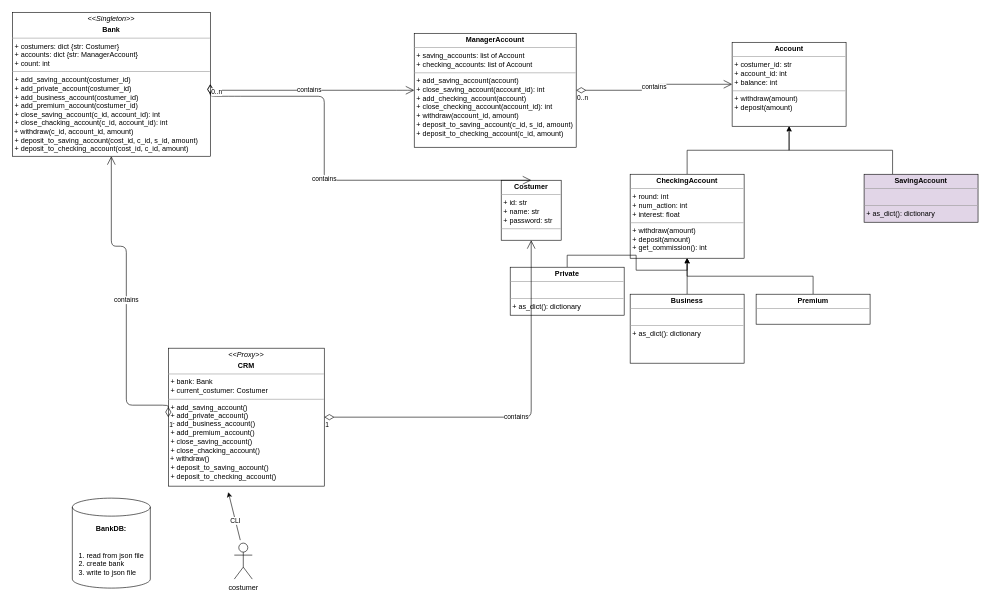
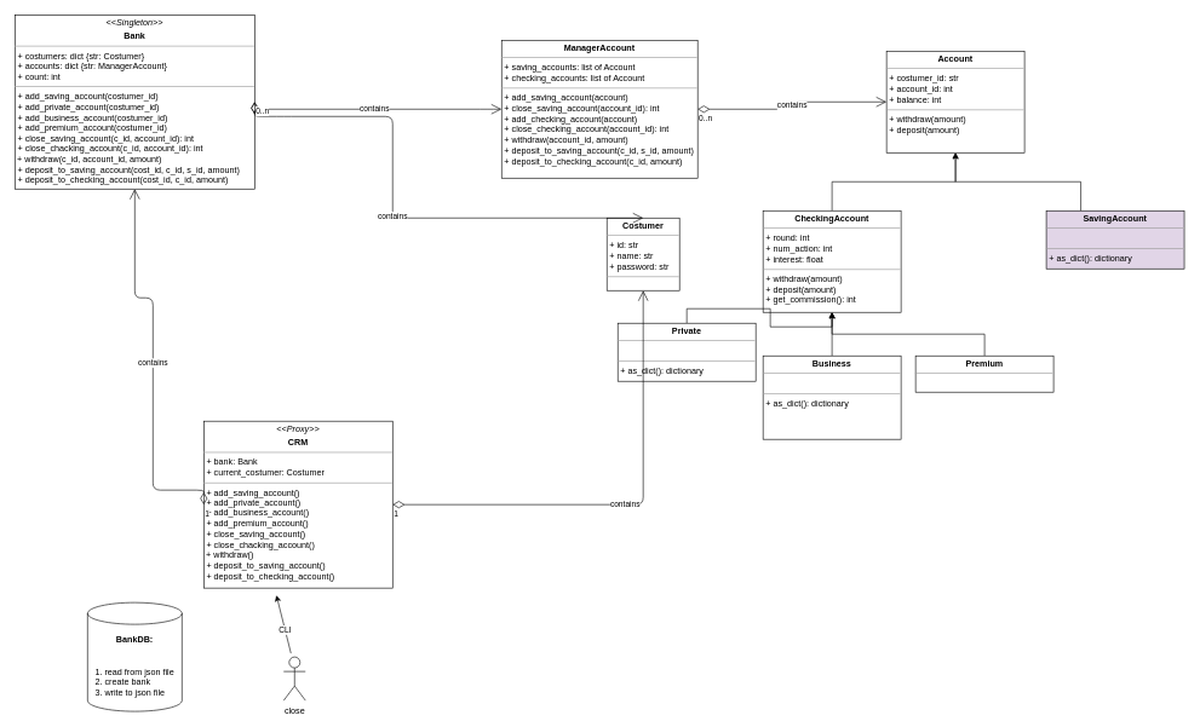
  <mxCell id="0" />
  <mxCell id="1" parent="0" />
  <mxCell id="2" value="&lt;p style=&quot;margin: 0px ; margin-top: 4px ; text-align: center&quot;&gt;&lt;b&gt;Account&lt;/b&gt;&lt;/p&gt;&lt;hr size=&quot;1&quot;&gt;&lt;p style=&quot;margin: 0px ; margin-left: 4px&quot;&gt;+ costumer_id: str&lt;br&gt;+ account_id: int&lt;/p&gt;&lt;p style=&quot;margin: 0px ; margin-left: 4px&quot;&gt;+ balance: int&lt;/p&gt;&lt;hr size=&quot;1&quot;&gt;&lt;p style=&quot;margin: 0px ; margin-left: 4px&quot;&gt;+ withdraw(amount)&lt;br&gt;+ deposit(amount)&lt;/p&gt;" style="verticalAlign=top;align=left;overflow=fill;fontSize=12;fontFamily=Helvetica;html=1;rounded=0;shadow=0;comic=0;labelBackgroundColor=none;strokeWidth=1" vertex="1" parent="1"><mxGeometry x="1220" y="70" width="190" height="140" as="geometry" /></mxCell>
  <mxCell id="3" style="edgeStyle=orthogonalEdgeStyle;rounded=0;orthogonalLoop=1;jettySize=auto;html=1;entryX=0.5;entryY=1;entryDx=0;entryDy=0;" edge="1" parent="1" source="4" target="2"><mxGeometry relative="1" as="geometry" /></mxCell>
  <mxCell id="4" value="&lt;p style=&quot;margin: 0px ; margin-top: 4px ; text-align: center&quot;&gt;&lt;b&gt;CheckingAccount&lt;/b&gt;&lt;/p&gt;&lt;hr size=&quot;1&quot;&gt;&lt;p style=&quot;margin: 0px ; margin-left: 4px&quot;&gt;+ round: int&lt;br&gt;+ num_action: int&lt;/p&gt;&lt;p style=&quot;margin: 0px ; margin-left: 4px&quot;&gt;+ interest: float&lt;/p&gt;&lt;hr size=&quot;1&quot;&gt;&lt;p style=&quot;margin: 0px ; margin-left: 4px&quot;&gt;+ withdraw(amount)&lt;br&gt;+ deposit(amount)&lt;/p&gt;&lt;p style=&quot;margin: 0px ; margin-left: 4px&quot;&gt;+ get_commission(): int&lt;/p&gt;" style="verticalAlign=top;align=left;overflow=fill;fontSize=12;fontFamily=Helvetica;html=1;rounded=0;shadow=0;comic=0;labelBackgroundColor=none;strokeWidth=1" vertex="1" parent="1"><mxGeometry x="1050" y="290" width="190" height="140" as="geometry" /></mxCell>
  <mxCell id="5" style="edgeStyle=orthogonalEdgeStyle;rounded=0;orthogonalLoop=1;jettySize=auto;html=1;exitX=0.25;exitY=0;exitDx=0;exitDy=0;entryX=0.5;entryY=1;entryDx=0;entryDy=0;" edge="1" parent="1" source="6" target="2"><mxGeometry relative="1" as="geometry"><mxPoint x="1530" y="350" as="targetPoint" /></mxGeometry></mxCell>
  <mxCell id="6" value="&lt;p style=&quot;margin: 0px ; margin-top: 4px ; text-align: center&quot;&gt;&lt;b&gt;SavingAccount&lt;/b&gt;&lt;/p&gt;&lt;hr size=&quot;1&quot;&gt;&lt;p style=&quot;margin: 0px ; margin-left: 4px&quot;&gt;&lt;br&gt;&lt;/p&gt;&lt;hr size=&quot;1&quot;&gt;&lt;p style=&quot;margin: 0px ; margin-left: 4px&quot;&gt;+ as_dict(): dictionary&lt;br&gt;&lt;/p&gt;" style="verticalAlign=top;align=left;overflow=fill;fontSize=12;fontFamily=Helvetica;html=1;rounded=0;shadow=0;comic=0;labelBackgroundColor=none;strokeWidth=1;fillColor=#e1d5e7;" vertex="1" parent="1"><mxGeometry x="1440" y="290" width="190" height="80" as="geometry" /></mxCell>
  <mxCell id="7" style="edgeStyle=orthogonalEdgeStyle;rounded=0;orthogonalLoop=1;jettySize=auto;html=1;exitX=0.5;exitY=0;exitDx=0;exitDy=0;entryX=0.5;entryY=1;entryDx=0;entryDy=0;" edge="1" parent="1" source="8" target="4"><mxGeometry relative="1" as="geometry" /></mxCell>
  <mxCell id="8" value="&lt;p style=&quot;margin: 0px ; margin-top: 4px ; text-align: center&quot;&gt;&lt;b&gt;Premium&lt;/b&gt;&lt;/p&gt;&lt;hr size=&quot;1&quot;&gt;&lt;p style=&quot;margin: 0px ; margin-left: 4px&quot;&gt;&lt;br&gt;&lt;/p&gt;&lt;hr size=&quot;1&quot;&gt;&lt;p style=&quot;margin: 0px ; margin-left: 4px&quot;&gt;+ as_dict(): dictionary&lt;br&gt;&lt;/p&gt;" style="verticalAlign=top;align=left;overflow=fill;fontSize=12;fontFamily=Helvetica;html=1;rounded=0;shadow=0;comic=0;labelBackgroundColor=none;strokeWidth=1" vertex="1" parent="1"><mxGeometry x="1260" y="490" width="190" height="50" as="geometry" /></mxCell>
  <mxCell id="9" style="edgeStyle=orthogonalEdgeStyle;rounded=0;orthogonalLoop=1;jettySize=auto;html=1;exitX=0.5;exitY=0;exitDx=0;exitDy=0;entryX=0.5;entryY=1;entryDx=0;entryDy=0;" edge="1" parent="1" source="10" target="4"><mxGeometry relative="1" as="geometry" /></mxCell>
  <mxCell id="10" value="&lt;p style=&quot;margin: 0px ; margin-top: 4px ; text-align: center&quot;&gt;&lt;b&gt;Business&lt;/b&gt;&lt;/p&gt;&lt;hr size=&quot;1&quot;&gt;&lt;p style=&quot;margin: 0px ; margin-left: 4px&quot;&gt;&lt;br&gt;&lt;/p&gt;&lt;hr size=&quot;1&quot;&gt;&lt;p style=&quot;margin: 0px ; margin-left: 4px&quot;&gt;+ as_dict(): dictionary&lt;br&gt;&lt;/p&gt;" style="verticalAlign=top;align=left;overflow=fill;fontSize=12;fontFamily=Helvetica;html=1;rounded=0;shadow=0;comic=0;labelBackgroundColor=none;strokeWidth=1" vertex="1" parent="1"><mxGeometry x="1050" y="490" width="190" height="115" as="geometry" /></mxCell>
  <mxCell id="11" style="edgeStyle=orthogonalEdgeStyle;rounded=0;orthogonalLoop=1;jettySize=auto;html=1;entryX=0.5;entryY=1;entryDx=0;entryDy=0;exitX=0.5;exitY=0;exitDx=0;exitDy=0;" edge="1" parent="1" source="12" target="4"><mxGeometry relative="1" as="geometry" /></mxCell>
  <mxCell id="12" value="&lt;p style=&quot;margin: 0px ; margin-top: 4px ; text-align: center&quot;&gt;&lt;b&gt;Private&lt;/b&gt;&lt;/p&gt;&lt;hr size=&quot;1&quot;&gt;&lt;p style=&quot;margin: 0px ; margin-left: 4px&quot;&gt;&lt;br&gt;&lt;/p&gt;&lt;hr size=&quot;1&quot;&gt;&lt;p style=&quot;margin: 0px ; margin-left: 4px&quot;&gt;+ as_dict(): dictionary&lt;br&gt;&lt;/p&gt;" style="verticalAlign=top;align=left;overflow=fill;fontSize=12;fontFamily=Helvetica;html=1;rounded=0;shadow=0;comic=0;labelBackgroundColor=none;strokeWidth=1" vertex="1" parent="1"><mxGeometry x="850" y="445" width="190" height="80" as="geometry" /></mxCell>
  <mxCell id="13" value="&lt;p style=&quot;margin: 0px ; margin-top: 4px ; text-align: center&quot;&gt;&lt;b&gt;ManagerAccount&lt;/b&gt;&lt;/p&gt;&lt;hr size=&quot;1&quot;&gt;&lt;p style=&quot;margin: 0px ; margin-left: 4px&quot;&gt;+ saving_accounts: list of Account&lt;br&gt;+ checking_accounts: list of Account&lt;/p&gt;&lt;hr size=&quot;1&quot;&gt;&lt;p style=&quot;margin: 0px ; margin-left: 4px&quot;&gt;+ add_saving_account(account)&lt;/p&gt;&lt;p style=&quot;margin: 0px ; margin-left: 4px&quot;&gt;+ close_saving_account(account_id): int&lt;br&gt;&lt;/p&gt;&lt;p style=&quot;margin: 0px 0px 0px 4px&quot;&gt;+ add_checking_account(account)&lt;/p&gt;&lt;p style=&quot;margin: 0px 0px 0px 4px&quot;&gt;+ close_checking_account(account_id): int&lt;/p&gt;&lt;p style=&quot;margin: 0px 0px 0px 4px&quot;&gt;+ withdraw(account_id, amount)&lt;/p&gt;&lt;p style=&quot;margin: 0px 0px 0px 4px&quot;&gt;+ deposit_to_saving_account(c_id, s_id, amount)&lt;/p&gt;&lt;p style=&quot;margin: 0px 0px 0px 4px&quot;&gt;+ deposit_to_checking_account(c_id, amount)&lt;/p&gt;" style="verticalAlign=top;align=left;overflow=fill;fontSize=12;fontFamily=Helvetica;html=1;rounded=0;shadow=0;comic=0;labelBackgroundColor=none;strokeWidth=1" vertex="1" parent="1"><mxGeometry x="690" y="55" width="270" height="190" as="geometry" /></mxCell>
  <mxCell id="14" value="contains" style="endArrow=open;html=1;endSize=12;startArrow=diamondThin;startSize=14;startFill=0;edgeStyle=orthogonalEdgeStyle;entryX=0;entryY=0.5;entryDx=0;entryDy=0;exitX=1;exitY=0.5;exitDx=0;exitDy=0;" edge="1" parent="1" source="13" target="2"><mxGeometry relative="1" as="geometry"><mxPoint x="1040" y="180" as="sourcePoint" /><mxPoint x="1200" y="180" as="targetPoint" /></mxGeometry></mxCell>
  <mxCell id="15" value="0..n" style="edgeLabel;resizable=0;html=1;align=left;verticalAlign=top;" connectable="0" vertex="1" parent="14"><mxGeometry x="-1" relative="1" as="geometry" /></mxCell>
  <mxCell id="16" value="&lt;p style=&quot;margin: 0px ; margin-top: 4px ; text-align: center&quot;&gt;&lt;i&gt;&amp;lt;&amp;lt;Singleton&amp;gt;&amp;gt;&lt;/i&gt;&lt;/p&gt;&lt;p style=&quot;margin: 0px ; margin-top: 4px ; text-align: center&quot;&gt;&lt;b&gt;Bank&lt;/b&gt;&lt;/p&gt;&lt;hr size=&quot;1&quot;&gt;&lt;p style=&quot;margin: 0px ; margin-left: 4px&quot;&gt;+ costumers: dict {str: Costumer}&lt;br&gt;+ accounts: dict {str: ManagerAccount}&lt;/p&gt;&lt;p style=&quot;margin: 0px ; margin-left: 4px&quot;&gt;+ count: int&lt;/p&gt;&lt;hr size=&quot;1&quot;&gt;&lt;p style=&quot;margin: 0px ; margin-left: 4px&quot;&gt;+ add_saving_account(costumer_id)&lt;/p&gt;&lt;p style=&quot;margin: 0px 0px 0px 4px&quot;&gt;+ add_private_account(costumer_id)&lt;/p&gt;&lt;div&gt;&lt;p style=&quot;margin: 0px 0px 0px 4px&quot;&gt;+ add_business_account(costumer_id)&lt;/p&gt;&lt;/div&gt;&lt;div&gt;&lt;p style=&quot;margin: 0px 0px 0px 4px&quot;&gt;+ add_premium&lt;span&gt;_account(costumer_id)&lt;/span&gt;&lt;/p&gt;&lt;p style=&quot;margin: 0px 0px 0px 4px&quot;&gt;&lt;span&gt;+ close_saving_account(c_id, account_id): int&lt;/span&gt;&lt;/p&gt;&lt;p style=&quot;margin: 0px 0px 0px 4px&quot;&gt;&lt;span&gt;+ close_chacking_account(c_id, account_id): int&lt;/span&gt;&lt;/p&gt;&lt;/div&gt;&lt;div&gt;&amp;nbsp;+ withdraw(c_id, account_id, amount)&lt;/div&gt;&lt;p style=&quot;margin: 0px 0px 0px 4px&quot;&gt;+ deposit_to_saving_account(cost_id, c_id, s_id, amount)&lt;/p&gt;&lt;p style=&quot;margin: 0px 0px 0px 4px&quot;&gt;+ deposit_to_checking_account(cost_id, c_id, amount)&lt;/p&gt;" style="verticalAlign=top;align=left;overflow=fill;fontSize=12;fontFamily=Helvetica;html=1;rounded=0;shadow=0;comic=0;labelBackgroundColor=none;strokeWidth=1" vertex="1" parent="1"><mxGeometry x="20" y="20" width="330" height="240" as="geometry" /></mxCell>
  <mxCell id="17" value="contains" style="endArrow=open;html=1;endSize=12;startArrow=diamondThin;startSize=14;startFill=0;edgeStyle=orthogonalEdgeStyle;entryX=0;entryY=0.5;entryDx=0;entryDy=0;exitX=1;exitY=0.5;exitDx=0;exitDy=0;" edge="1" parent="1" source="16" target="13"><mxGeometry relative="1" as="geometry"><mxPoint x="550" y="400" as="sourcePoint" /><mxPoint x="810" y="390" as="targetPoint" /><Array as="points"><mxPoint x="670" y="150" /><mxPoint x="670" y="150" /></Array></mxGeometry></mxCell>
  <mxCell id="18" value="0..n" style="edgeLabel;resizable=0;html=1;align=left;verticalAlign=top;" connectable="0" vertex="1" parent="17"><mxGeometry x="-1" relative="1" as="geometry" /></mxCell>
  <mxCell id="19" value="&lt;p style=&quot;margin: 0px ; margin-top: 4px ; text-align: center&quot;&gt;&lt;b&gt;Costumer&lt;/b&gt;&lt;/p&gt;&lt;hr size=&quot;1&quot;&gt;&lt;p style=&quot;margin: 0px 0px 0px 4px&quot;&gt;+ id: str&lt;br&gt;+ name: str&lt;/p&gt;&lt;p style=&quot;margin: 0px 0px 0px 4px&quot;&gt;+ password: str&lt;/p&gt;&lt;hr size=&quot;1&quot;&gt;&lt;p style=&quot;margin: 0px ; margin-left: 4px&quot;&gt;&lt;br&gt;&lt;/p&gt;" style="verticalAlign=top;align=left;overflow=fill;fontSize=12;fontFamily=Helvetica;html=1;rounded=0;shadow=0;comic=0;labelBackgroundColor=none;strokeWidth=1" vertex="1" parent="1"><mxGeometry x="835" y="300" width="100" height="100" as="geometry" /></mxCell>
  <mxCell id="20" value="contains" style="endArrow=open;html=1;endSize=12;startArrow=diamondThin;startSize=14;startFill=0;edgeStyle=orthogonalEdgeStyle;entryX=0.5;entryY=0;entryDx=0;entryDy=0;exitX=1;exitY=0.5;exitDx=0;exitDy=0;" edge="1" parent="1" source="16" target="19"><mxGeometry relative="1" as="geometry"><mxPoint x="470" y="160" as="sourcePoint" /><mxPoint x="700" y="160" as="targetPoint" /><Array as="points"><mxPoint x="390" y="160" /><mxPoint x="540" y="160" /><mxPoint x="540" y="310" /></Array></mxGeometry></mxCell>
  <mxCell id="21" value="0..n" style="edgeLabel;resizable=0;html=1;align=left;verticalAlign=top;" connectable="0" vertex="1" parent="20"><mxGeometry x="-1" relative="1" as="geometry" /></mxCell>
  <mxCell id="22" value="&lt;p style=&quot;margin: 0px ; margin-top: 4px ; text-align: center&quot;&gt;&lt;i&gt;&amp;lt;&amp;lt;Proxy&amp;gt;&amp;gt;&lt;/i&gt;&lt;/p&gt;&lt;p style=&quot;margin: 0px ; margin-top: 4px ; text-align: center&quot;&gt;&lt;b&gt;CRM&lt;/b&gt;&lt;/p&gt;&lt;hr size=&quot;1&quot;&gt;&lt;p style=&quot;margin: 0px ; margin-left: 4px&quot;&gt;+ bank: Bank&lt;/p&gt;&lt;p style=&quot;margin: 0px ; margin-left: 4px&quot;&gt;+ current_costumer: Costumer&lt;/p&gt;&lt;hr size=&quot;1&quot;&gt;&lt;p style=&quot;margin: 0px 0px 0px 4px&quot;&gt;+ add_saving_account()&lt;/p&gt;&lt;p style=&quot;margin: 0px 0px 0px 4px&quot;&gt;+ add_private_account()&lt;/p&gt;&lt;div&gt;&lt;p style=&quot;margin: 0px 0px 0px 4px&quot;&gt;+ add_business_account()&lt;/p&gt;&lt;/div&gt;&lt;div&gt;&lt;p style=&quot;margin: 0px 0px 0px 4px&quot;&gt;+ add_premium_account()&lt;/p&gt;&lt;p style=&quot;margin: 0px 0px 0px 4px&quot;&gt;+ close_saving_account()&lt;/p&gt;&lt;p style=&quot;margin: 0px 0px 0px 4px&quot;&gt;+ close_chacking_account()&lt;/p&gt;&lt;/div&gt;&lt;div&gt;&amp;nbsp;+ withdraw()&lt;/div&gt;&lt;p style=&quot;margin: 0px 0px 0px 4px&quot;&gt;+ deposit_to_saving_account()&lt;/p&gt;&lt;p style=&quot;margin: 0px 0px 0px 4px&quot;&gt;+ deposit_to_checking_account()&lt;/p&gt;" style="verticalAlign=top;align=left;overflow=fill;fontSize=12;fontFamily=Helvetica;html=1;rounded=0;shadow=0;comic=0;labelBackgroundColor=none;strokeWidth=1" vertex="1" parent="1"><mxGeometry x="280" y="580" width="260" height="230" as="geometry" /></mxCell>
  <mxCell id="23" value="contains" style="endArrow=open;html=1;endSize=12;startArrow=diamondThin;startSize=14;startFill=0;edgeStyle=orthogonalEdgeStyle;" edge="1" parent="1" source="22" target="19"><mxGeometry relative="1" as="geometry"><mxPoint x="425" y="525" as="sourcePoint" /><mxPoint x="765" y="535" as="targetPoint" /><Array as="points" /></mxGeometry></mxCell>
  <mxCell id="24" value="1" style="edgeLabel;resizable=0;html=1;align=left;verticalAlign=top;" connectable="0" vertex="1" parent="23"><mxGeometry x="-1" relative="1" as="geometry" /></mxCell>
  <mxCell id="25" value="&lt;b&gt;BankDB:&lt;br&gt;&lt;br&gt;&lt;br&gt;&lt;/b&gt;&lt;div style=&quot;text-align: left&quot;&gt;&lt;span&gt;1. read from json file&lt;/span&gt;&lt;/div&gt;&lt;div style=&quot;text-align: left&quot;&gt;&lt;span&gt;2. create bank&lt;/span&gt;&lt;/div&gt;&lt;div style=&quot;text-align: left&quot;&gt;&lt;span&gt;3. write to json file&lt;/span&gt;&lt;/div&gt;" style="shape=cylinder3;whiteSpace=wrap;html=1;boundedLbl=1;backgroundOutline=1;size=15;" vertex="1" parent="1"><mxGeometry x="120" y="830" width="130" height="150" as="geometry" /></mxCell>
  <mxCell id="26" value="contains" style="endArrow=open;html=1;endSize=12;startArrow=diamondThin;startSize=14;startFill=0;edgeStyle=orthogonalEdgeStyle;entryX=0.5;entryY=1;entryDx=0;entryDy=0;exitX=0;exitY=0.5;exitDx=0;exitDy=0;" edge="1" parent="1" source="22" target="16"><mxGeometry relative="1" as="geometry"><mxPoint x="210" y="400" as="sourcePoint" /><mxPoint x="550" y="410" as="targetPoint" /><Array as="points"><mxPoint x="210" y="675" /><mxPoint x="210" y="410" /><mxPoint x="185" y="410" /></Array></mxGeometry></mxCell>
  <mxCell id="27" value="1" style="edgeLabel;resizable=0;html=1;align=left;verticalAlign=top;" connectable="0" vertex="1" parent="26"><mxGeometry x="-1" relative="1" as="geometry" /></mxCell>
- <mxCell id="28" value="costumer" style="shape=umlActor;verticalLabelPosition=bottom;verticalAlign=top;html=1;outlineConnect=0;" vertex="1" parent="1"><mxGeometry x="390" y="905" width="30" height="60" as="geometry" /></mxCell>
+ <mxCell id="28" value="close" style="shape=umlActor;verticalLabelPosition=bottom;verticalAlign=top;html=1;outlineConnect=0;" vertex="1" parent="1"><mxGeometry x="390" y="905" width="30" height="60" as="geometry" /></mxCell>
  <mxCell id="29" value="" style="endArrow=classic;html=1;" edge="1" parent="1"><mxGeometry width="50" height="50" relative="1" as="geometry"><mxPoint x="400" y="900" as="sourcePoint" /><mxPoint x="380" y="820" as="targetPoint" /></mxGeometry></mxCell>
  <mxCell id="30" value="CLI" style="edgeLabel;html=1;align=center;verticalAlign=middle;resizable=0;points=[];" vertex="1" connectable="0" parent="29"><mxGeometry x="-0.172" relative="1" as="geometry"><mxPoint as="offset" /></mxGeometry></mxCell>
